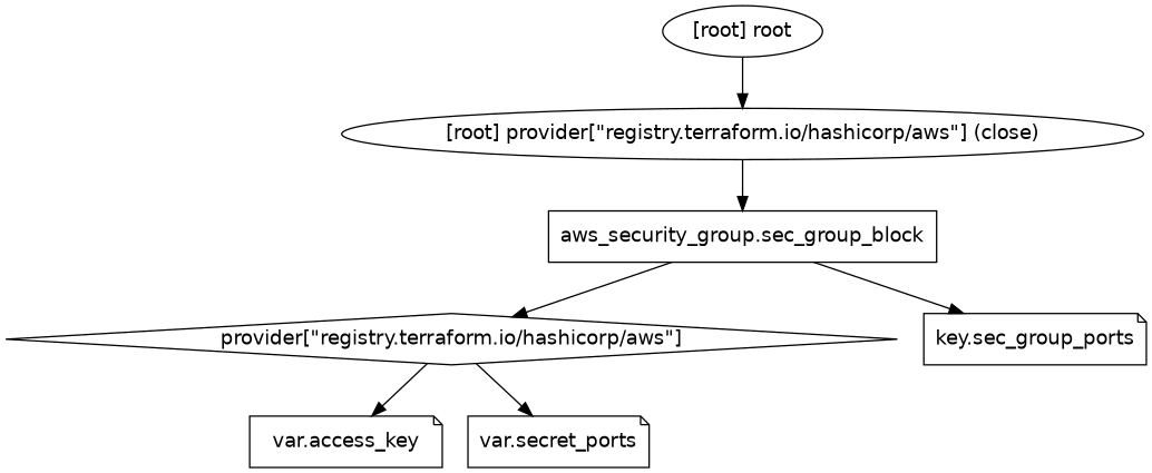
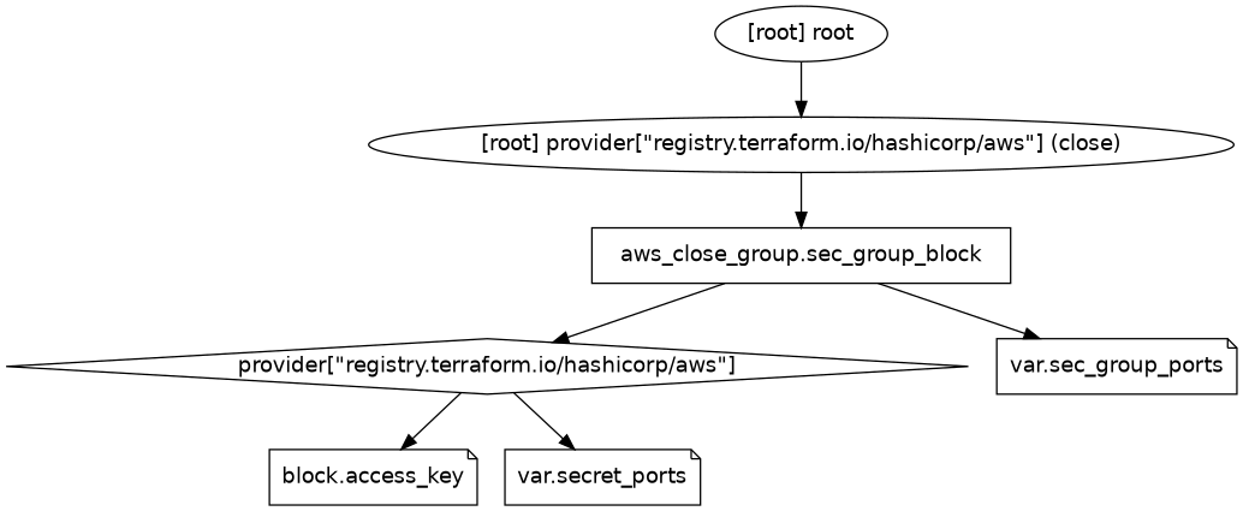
  digraph {
    compound=true
    fontname="DejaVu Sans"
    newrank=true
    node [fontname="DejaVu Sans" shape=note]
    edge [fontname="DejaVu Sans"]
-   n1 [label="aws_security_group.sec_group_block" shape=box]
+   n1 [label="aws_close_group.sec_group_block" shape=box]
    n2 [label="provider[\"registry.terraform.io/hashicorp/aws\"]" shape=diamond]
-   n3 [label="key.sec_group_ports"]
-   n4 [label="var.access_key"]
+   n3 [label="var.sec_group_ports"]
+   n4 [label="block.access_key"]
    n5 [label="var.secret_ports"]
    "[root] provider[\"registry.terraform.io/hashicorp/aws\"] (close)" [shape=""]
    "[root] root" [shape=""]
    subgraph sub_1 {
      n1
      n2
      n3
      n4
      n5
      "[root] provider[\"registry.terraform.io/hashicorp/aws\"] (close)"
      "[root] root"
    }
    n1 -> n2
    n1 -> n3
    n2 -> n4
    n2 -> n5
    "[root] provider[\"registry.terraform.io/hashicorp/aws\"] (close)" -> n1
    "[root] root" -> "[root] provider[\"registry.terraform.io/hashicorp/aws\"] (close)"
  }
